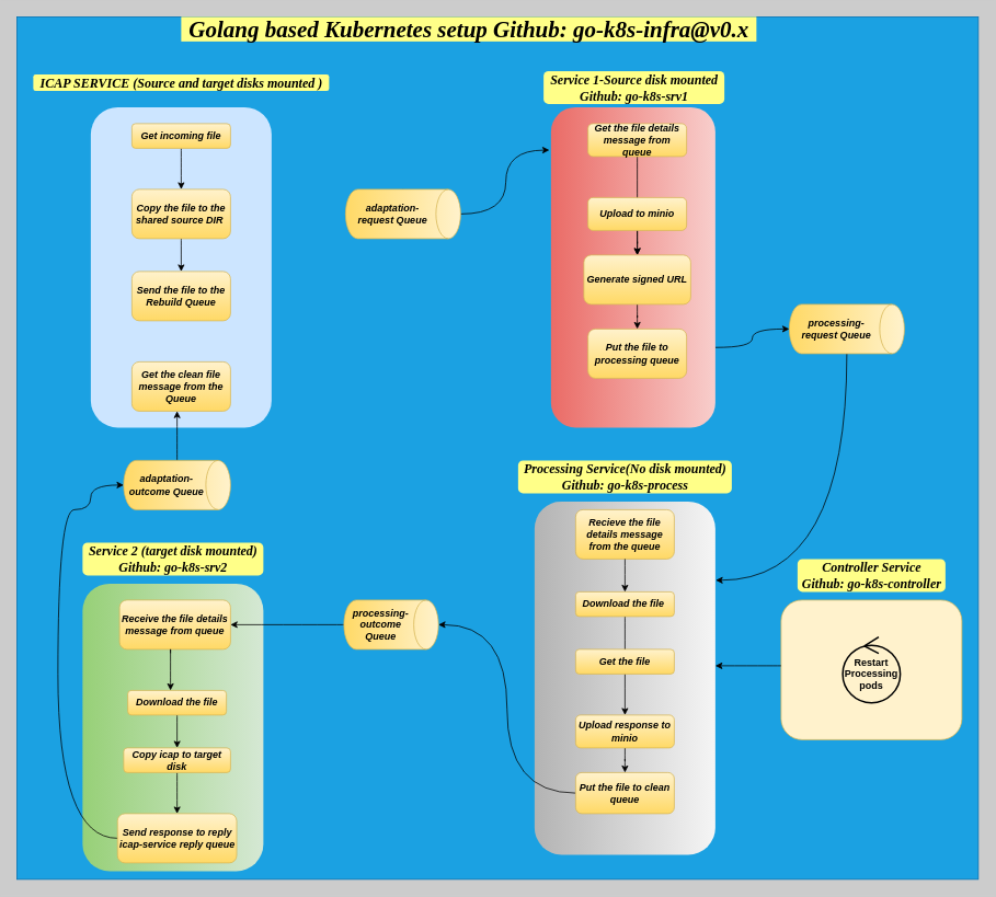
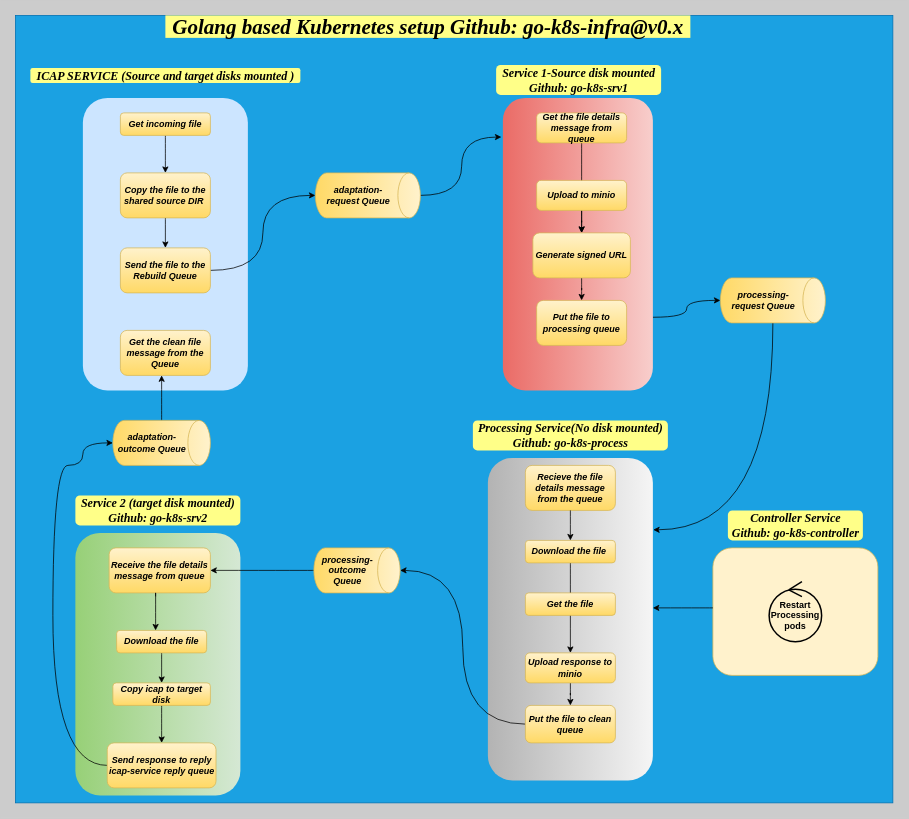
  <mxCell id="0" />
  <mxCell id="1" parent="0" />
  <mxCell id="2" value="" style="whiteSpace=wrap;html=1;direction=south;fillColor=#1ba1e2;rounded=0;strokeColor=#006EAF;fontColor=#ffffff;fontSize=16;fontStyle=1" vertex="1" parent="1"><mxGeometry x="20" y="20" width="1170" height="1050" as="geometry" /></mxCell>
  <mxCell id="3" value="" style="whiteSpace=wrap;html=1;direction=south;fillColor=#fff2cc;rounded=1;strokeColor=#d6b656;" vertex="1" parent="1"><mxGeometry x="950" y="730" width="220" height="170" as="geometry" /></mxCell>
  <mxCell id="4" value="" style="whiteSpace=wrap;html=1;direction=south;fillColor=#cce5ff;rounded=1;strokeColor=none;" parent="1" vertex="1"><mxGeometry x="110" y="130" width="220" height="390" as="geometry" /></mxCell>
  <mxCell id="5" style="edgeStyle=orthogonalEdgeStyle;orthogonalLoop=1;jettySize=auto;html=1;curved=1;" parent="1" source="6" target="8" edge="1"><mxGeometry relative="1" as="geometry" /></mxCell>
  <mxCell id="6" value="Get incoming file" style="whiteSpace=wrap;html=1;fillColor=#fff2cc;strokeColor=#d6b656;gradientColor=#ffd966;labelBackgroundColor=none;fontStyle=3;fontFamily=Helvetica;rounded=1;" parent="1" vertex="1"><mxGeometry x="160" y="150" width="120" height="30" as="geometry" /></mxCell>
  <mxCell id="7" value="" style="edgeStyle=orthogonalEdgeStyle;orthogonalLoop=1;jettySize=auto;html=1;curved=1;" parent="1" source="8" target="10" edge="1"><mxGeometry relative="1" as="geometry" /></mxCell>
  <mxCell id="8" value="Copy the file to the shared source DIR&amp;nbsp;" style="whiteSpace=wrap;html=1;gradientColor=#ffd966;fillColor=#fff2cc;strokeColor=#d6b656;fontStyle=3;rounded=1;" parent="1" vertex="1"><mxGeometry x="160" y="230" width="120" height="60" as="geometry" /></mxCell>
+ <mxCell id="9" style="edgeStyle=orthogonalEdgeStyle;orthogonalLoop=1;jettySize=auto;html=1;entryX=0.5;entryY=1;entryDx=0;entryDy=0;entryPerimeter=0;curved=1;" parent="1" source="10" target="22" edge="1"><mxGeometry relative="1" as="geometry" /></mxCell>
  <mxCell id="10" value="Send the file to the Rebuild Queue" style="whiteSpace=wrap;html=1;gradientColor=#ffd966;fillColor=#fff2cc;strokeColor=#d6b656;fontStyle=3;rounded=1;" parent="1" vertex="1"><mxGeometry x="160" y="330" width="120" height="60" as="geometry" /></mxCell>
  <mxCell id="11" value="Get the clean file message from the Queue" style="whiteSpace=wrap;html=1;gradientColor=#ffd966;fillColor=#fff2cc;strokeColor=#d6b656;fontStyle=3;rounded=1;" parent="1" vertex="1"><mxGeometry x="160" y="440" width="120" height="60" as="geometry" /></mxCell>
  <mxCell id="12" value="" style="endArrow=classic;html=1;curved=1;" parent="1" edge="1"><mxGeometry width="50" height="50" relative="1" as="geometry"><mxPoint x="440" y="290" as="sourcePoint" /><mxPoint x="490" y="240" as="targetPoint" /></mxGeometry></mxCell>
  <mxCell id="13" value="" style="endArrow=classic;html=1;curved=1;" parent="1" edge="1"><mxGeometry width="50" height="50" relative="1" as="geometry"><mxPoint x="440" y="290" as="sourcePoint" /><mxPoint x="490" y="240" as="targetPoint" /></mxGeometry></mxCell>
  <mxCell id="14" value="" style="endArrow=classic;html=1;curved=1;" parent="1" edge="1"><mxGeometry width="50" height="50" relative="1" as="geometry"><mxPoint x="440" y="290" as="sourcePoint" /><mxPoint x="490" y="240" as="targetPoint" /></mxGeometry></mxCell>
  <mxCell id="15" value="" style="endArrow=classic;html=1;curved=1;" parent="1" edge="1"><mxGeometry width="50" height="50" relative="1" as="geometry"><mxPoint x="440" y="290" as="sourcePoint" /><mxPoint x="490" y="240" as="targetPoint" /></mxGeometry></mxCell>
  <mxCell id="16" value="" style="endArrow=classic;html=1;curved=1;" parent="1" edge="1"><mxGeometry width="50" height="50" relative="1" as="geometry"><mxPoint x="440" y="290" as="sourcePoint" /><mxPoint x="490" y="240" as="targetPoint" /></mxGeometry></mxCell>
  <mxCell id="17" value="" style="endArrow=classic;html=1;curved=1;" parent="1" edge="1"><mxGeometry width="50" height="50" relative="1" as="geometry"><mxPoint x="440" y="290" as="sourcePoint" /><mxPoint x="490" y="240" as="targetPoint" /></mxGeometry></mxCell>
  <mxCell id="18" value="" style="endArrow=classic;html=1;curved=1;" parent="1" edge="1"><mxGeometry width="50" height="50" relative="1" as="geometry"><mxPoint x="440" y="290" as="sourcePoint" /><mxPoint x="490" y="240" as="targetPoint" /></mxGeometry></mxCell>
  <mxCell id="19" value="" style="endArrow=classic;html=1;curved=1;" parent="1" edge="1"><mxGeometry width="50" height="50" relative="1" as="geometry"><mxPoint x="440" y="290" as="sourcePoint" /><mxPoint x="490" y="240" as="targetPoint" /></mxGeometry></mxCell>
  <mxCell id="20" value="" style="endArrow=classic;html=1;curved=1;" parent="1" source="22" edge="1"><mxGeometry width="50" height="50" relative="1" as="geometry"><mxPoint x="440" y="290" as="sourcePoint" /><mxPoint x="490" y="240" as="targetPoint" /></mxGeometry></mxCell>
  <mxCell id="21" style="edgeStyle=orthogonalEdgeStyle;orthogonalLoop=1;jettySize=auto;html=1;entryX=0.134;entryY=1.01;entryDx=0;entryDy=0;entryPerimeter=0;curved=1;" parent="1" source="22" target="25" edge="1"><mxGeometry relative="1" as="geometry" /></mxCell>
  <mxCell id="22" value="adaptation-request Queue" style="shape=cylinder3;whiteSpace=wrap;html=1;boundedLbl=1;backgroundOutline=1;size=15;direction=south;gradientColor=#ffd966;fillColor=#fff2cc;strokeColor=#d6b656;fontStyle=3;rounded=1;" parent="1" vertex="1"><mxGeometry x="420" y="230" width="140" height="60" as="geometry" /></mxCell>
  <mxCell id="23" value="" style="endArrow=classic;html=1;curved=1;" parent="1" target="22" edge="1"><mxGeometry width="50" height="50" relative="1" as="geometry"><mxPoint x="440" y="290" as="sourcePoint" /><mxPoint x="490" y="240" as="targetPoint" /></mxGeometry></mxCell>
  <mxCell id="24" style="edgeStyle=orthogonalEdgeStyle;curved=1;rounded=0;orthogonalLoop=1;jettySize=auto;html=1;exitX=0.75;exitY=0;exitDx=0;exitDy=0;entryX=0.5;entryY=1;entryDx=0;entryDy=0;entryPerimeter=0;fontSize=16;fontColor=#FFFFFF;" edge="1" parent="1" source="25" target="34"><mxGeometry relative="1" as="geometry" /></mxCell>
  <mxCell id="25" value="" style="whiteSpace=wrap;html=1;direction=south;fillColor=#f8cecc;gradientColor=#ea6b66;rounded=1;strokeColor=none;" parent="1" vertex="1"><mxGeometry y="130" width="200" height="390" as="geometry" x="670" /></mxCell>
  <mxCell id="26" value="" style="edgeStyle=orthogonalEdgeStyle;orthogonalLoop=1;jettySize=auto;html=1;curved=1;" parent="1" source="27" target="31" edge="1"><mxGeometry relative="1" as="geometry" /></mxCell>
  <mxCell id="27" value="Get the file details message from queue" style="whiteSpace=wrap;html=1;gradientColor=#ffd966;fillColor=#fff2cc;strokeColor=#d6b656;fontStyle=3;rounded=1;" parent="1" vertex="1"><mxGeometry x="715" y="150" width="120" height="40" as="geometry" /></mxCell>
  <mxCell id="28" value="" style="edgeStyle=orthogonalEdgeStyle;orthogonalLoop=1;jettySize=auto;html=1;curved=1;" parent="1" source="29" target="31" edge="1"><mxGeometry relative="1" as="geometry" /></mxCell>
  <mxCell id="29" value="Upload to minio" style="whiteSpace=wrap;html=1;gradientColor=#ffd966;fillColor=#fff2cc;strokeColor=#d6b656;fontStyle=3;rounded=1;" parent="1" vertex="1"><mxGeometry x="715" y="240" width="120" height="40" as="geometry" /></mxCell>
  <mxCell id="30" value="" style="edgeStyle=orthogonalEdgeStyle;orthogonalLoop=1;jettySize=auto;html=1;curved=1;" parent="1" source="31" target="32" edge="1"><mxGeometry relative="1" as="geometry" /></mxCell>
  <mxCell id="31" value="Generate signed URL" style="whiteSpace=wrap;html=1;gradientColor=#ffd966;fillColor=#fff2cc;strokeColor=#d6b656;fontStyle=3;rounded=1;" parent="1" vertex="1"><mxGeometry x="710" y="310" width="130" height="60" as="geometry" /></mxCell>
  <mxCell id="32" value="Put the file to processing queue" style="whiteSpace=wrap;html=1;gradientColor=#ffd966;fillColor=#fff2cc;strokeColor=#d6b656;fontStyle=3;rounded=1;" parent="1" vertex="1"><mxGeometry x="715" y="400" width="120" height="60" as="geometry" /></mxCell>
  <mxCell id="33" style="edgeStyle=orthogonalEdgeStyle;curved=1;rounded=0;orthogonalLoop=1;jettySize=auto;html=1;exitX=1;exitY=0.5;exitDx=0;exitDy=0;exitPerimeter=0;entryX=0.223;entryY=-0.002;entryDx=0;entryDy=0;entryPerimeter=0;fontSize=16;fontColor=#FFFFFF;" edge="1" parent="1" source="34" target="37"><mxGeometry relative="1" as="geometry" /></mxCell>
  <mxCell id="34" value="processing-request Queue" style="shape=cylinder3;whiteSpace=wrap;html=1;boundedLbl=1;backgroundOutline=1;size=15;direction=south;gradientColor=#ffd966;fillColor=#fff2cc;strokeColor=#d6b656;fontStyle=3;rounded=1;" parent="1" vertex="1"><mxGeometry x="960" y="370" width="140" height="60" as="geometry" /></mxCell>
  <mxCell id="35" style="edgeStyle=orthogonalEdgeStyle;orthogonalLoop=1;jettySize=auto;html=1;curved=1;" parent="1" source="36" target="11" edge="1"><mxGeometry relative="1" as="geometry"><Array as="points"><mxPoint x="220" y="570" /><mxPoint x="220" y="570" /></Array></mxGeometry></mxCell>
  <mxCell id="36" value="adaptation-outcome Queue" style="shape=cylinder3;whiteSpace=wrap;html=1;boundedLbl=1;backgroundOutline=1;size=15;direction=south;gradientColor=#ffd966;fillColor=#fff2cc;strokeColor=#d6b656;rounded=1;fontStyle=3" parent="1" vertex="1"><mxGeometry x="150" y="560" width="130" height="60" as="geometry" /></mxCell>
  <mxCell id="37" value="" style="whiteSpace=wrap;html=1;direction=south;gradientColor=#b3b3b3;fillColor=#f5f5f5;rounded=1;strokeColor=none;" parent="1" vertex="1"><mxGeometry x="650" y="610" width="220" height="430" as="geometry" /></mxCell>
  <mxCell id="38" value="Recieve the file details message from the queue" style="whiteSpace=wrap;html=1;gradientColor=#ffd966;fillColor=#fff2cc;strokeColor=#d6b656;fontStyle=3;rounded=1;" parent="1" vertex="1"><mxGeometry x="700" y="620" width="120" height="60" as="geometry" /></mxCell>
  <mxCell id="39" value="" style="edgeStyle=orthogonalEdgeStyle;orthogonalLoop=1;jettySize=auto;html=1;curved=1;" parent="1" source="40" target="45" edge="1"><mxGeometry relative="1" as="geometry" /></mxCell>
  <mxCell id="40" value="Download the file&amp;nbsp;" style="whiteSpace=wrap;html=1;gradientColor=#ffd966;fillColor=#fff2cc;strokeColor=#d6b656;fontStyle=3;rounded=1;" parent="1" vertex="1"><mxGeometry x="700" y="720" width="120" height="30" as="geometry" /></mxCell>
  <mxCell id="41" value="Get the file" style="whiteSpace=wrap;html=1;gradientColor=#ffd966;fillColor=#fff2cc;strokeColor=#d6b656;fontStyle=3;rounded=1;" parent="1" vertex="1"><mxGeometry x="700" y="790" width="120" height="30" as="geometry" /></mxCell>
  <mxCell id="42" style="edgeStyle=orthogonalEdgeStyle;orthogonalLoop=1;jettySize=auto;html=1;entryX=0.5;entryY=0;entryDx=0;entryDy=0;entryPerimeter=0;curved=1;" parent="1" source="43" target="56" edge="1"><mxGeometry relative="1" as="geometry" /></mxCell>
  <mxCell id="43" value="Put the file to clean queue" style="whiteSpace=wrap;html=1;gradientColor=#ffd966;fillColor=#fff2cc;strokeColor=#d6b656;fontStyle=3;labelBorderColor=none;rounded=1;" parent="1" vertex="1"><mxGeometry x="700" y="940" width="120" height="50" as="geometry" /></mxCell>
  <mxCell id="44" value="" style="edgeStyle=orthogonalEdgeStyle;orthogonalLoop=1;jettySize=auto;html=1;curved=1;" parent="1" source="45" target="43" edge="1"><mxGeometry relative="1" as="geometry" /></mxCell>
  <mxCell id="45" value="Upload response to minio" style="whiteSpace=wrap;html=1;gradientColor=#ffd966;fillColor=#fff2cc;strokeColor=#d6b656;fontStyle=3;rounded=1;" parent="1" vertex="1"><mxGeometry x="700" y="870" width="120" height="40" as="geometry" /></mxCell>
  <mxCell id="46" style="edgeStyle=orthogonalEdgeStyle;orthogonalLoop=1;jettySize=auto;html=1;exitX=1;exitY=0.5;exitDx=0;exitDy=0;curved=1;" parent="1" source="37" target="37" edge="1"><mxGeometry relative="1" as="geometry" /></mxCell>
  <mxCell id="47" value="" style="whiteSpace=wrap;html=1;direction=south;gradientColor=#97d077;fillColor=#d5e8d4;rounded=1;strokeColor=none;" parent="1" vertex="1"><mxGeometry x="100" y="710" width="220" height="350" as="geometry" /></mxCell>
  <mxCell id="48" value="Receive the file details message from queue" style="whiteSpace=wrap;html=1;gradientColor=#ffd966;fillColor=#fff2cc;strokeColor=#d6b656;fontStyle=3;rounded=1;" parent="1" vertex="1"><mxGeometry x="145" y="730" width="135" height="60" as="geometry" /></mxCell>
  <mxCell id="49" value="" style="edgeStyle=orthogonalEdgeStyle;orthogonalLoop=1;jettySize=auto;html=1;curved=1;" parent="1" source="50" target="52" edge="1"><mxGeometry relative="1" as="geometry" /></mxCell>
  <mxCell id="50" value="Download the file" style="whiteSpace=wrap;html=1;gradientColor=#ffd966;fillColor=#fff2cc;strokeColor=#d6b656;fontStyle=3;rounded=1;" parent="1" vertex="1"><mxGeometry x="155" y="840" width="120" height="30" as="geometry" /></mxCell>
  <mxCell id="51" value="" style="edgeStyle=orthogonalEdgeStyle;orthogonalLoop=1;jettySize=auto;html=1;curved=1;" parent="1" source="52" target="54" edge="1"><mxGeometry relative="1" as="geometry" /></mxCell>
  <mxCell id="52" value="Copy icap to target disk" style="whiteSpace=wrap;html=1;gradientColor=#ffd966;fillColor=#fff2cc;strokeColor=#d6b656;fontStyle=3;rounded=1;" parent="1" vertex="1"><mxGeometry x="150" y="910" width="130" height="30" as="geometry" /></mxCell>
  <mxCell id="53" style="edgeStyle=orthogonalEdgeStyle;orthogonalLoop=1;jettySize=auto;html=1;curved=1;entryX=0.5;entryY=1;entryDx=0;entryDy=0;entryPerimeter=0;" parent="1" source="54" edge="1" target="36"><mxGeometry relative="1" as="geometry"><mxPoint x="150" y="620" as="targetPoint" /><Array as="points"><mxPoint x="70" y="1020" /><mxPoint x="70" y="620" /><mxPoint x="110" y="620" /><mxPoint x="110" y="590" /></Array></mxGeometry></mxCell>
  <mxCell id="54" value="Send response to reply icap-service reply queue" style="whiteSpace=wrap;html=1;gradientColor=#ffd966;fillColor=#fff2cc;strokeColor=#d6b656;fontStyle=3;rounded=1;" parent="1" vertex="1"><mxGeometry x="142.5" y="990" width="145" height="60" as="geometry" /></mxCell>
  <mxCell id="55" style="edgeStyle=orthogonalEdgeStyle;orthogonalLoop=1;jettySize=auto;html=1;curved=1;" parent="1" source="56" target="48" edge="1"><mxGeometry relative="1" as="geometry" /></mxCell>
  <mxCell id="56" value="processing-outcome Queue" style="shape=cylinder3;whiteSpace=wrap;html=1;boundedLbl=1;backgroundOutline=1;size=15;direction=south;gradientColor=#ffd966;fillColor=#fff2cc;strokeColor=#d6b656;fontStyle=3;rounded=1;" parent="1" vertex="1"><mxGeometry x="418" y="730" width="115" height="60" as="geometry" /></mxCell>
  <mxCell id="57" value="" style="endArrow=classic;html=1;exitX=0.459;exitY=1.083;exitDx=0;exitDy=0;exitPerimeter=0;entryX=0.433;entryY=0;entryDx=0;entryDy=0;entryPerimeter=0;curved=1;" parent="1" source="48" target="50" edge="1"><mxGeometry width="50" height="50" relative="1" as="geometry"><mxPoint x="190" y="840" as="sourcePoint" /><mxPoint x="240" y="790" as="targetPoint" /><Array as="points"><mxPoint x="207" y="780" /><mxPoint x="207" y="830" /></Array></mxGeometry></mxCell>
  <mxCell id="58" value="" style="endArrow=classic;html=1;entryX=0.5;entryY=0;entryDx=0;entryDy=0;curved=1;" parent="1" target="40" edge="1"><mxGeometry width="50" height="50" relative="1" as="geometry"><mxPoint x="760" y="680" as="sourcePoint" /><mxPoint x="790" y="680" as="targetPoint" /></mxGeometry></mxCell>
  <mxCell id="59" value="ICAP SERVICE (Source and target disks mounted )" style="text;html=1;align=center;verticalAlign=middle;resizable=0;points=[];autosize=1;gradientColor=none;fillColor=#ffff88;fontFamily=Times New Roman;fontSize=16;fontStyle=3;rounded=1;" parent="1" vertex="1"><mxGeometry x="40" y="90" width="360" height="20" as="geometry" /></mxCell>
  <mxCell id="60" value="Service 1-Source disk mounted&lt;br&gt;Github: go-k8s-srv1" style="text;html=1;align=center;verticalAlign=middle;resizable=0;points=[];autosize=1;fontSize=16;fontFamily=Times New Roman;fontStyle=3;rounded=1;fillColor=#ffff88;" parent="1" vertex="1"><mxGeometry x="661" y="86" width="220" height="40" as="geometry" /></mxCell>
  <mxCell id="61" value="Processing Service(No disk mounted)&lt;br&gt;Github: go-k8s-process" style="text;html=1;align=center;verticalAlign=middle;resizable=0;points=[];autosize=1;fontSize=16;fontFamily=Times New Roman;gradientColor=none;fillColor=#ffff88;fontStyle=3;rounded=1;" parent="1" vertex="1"><mxGeometry x="630" y="560" width="260" height="40" as="geometry" /></mxCell>
  <mxCell id="62" value="Service 2 (target disk mounted)&lt;br&gt;Github: go-k8s-srv2" style="text;html=1;align=center;verticalAlign=middle;resizable=0;points=[];autosize=1;fontSize=16;fontFamily=Times New Roman;fontStyle=3;gradientColor=none;fillColor=#ffff88;rounded=1;" parent="1" vertex="1"><mxGeometry x="100" y="660" width="220" height="40" as="geometry" /></mxCell>
  <mxCell id="63" value="&lt;b&gt;Restart&lt;br&gt;Processing&lt;br&gt;pods&lt;/b&gt;" style="ellipse;shape=umlControl;whiteSpace=wrap;html=1;fillColor=none;strokeWidth=2;perimeterSpacing=0;" vertex="1" parent="1"><mxGeometry x="1025" y="775" width="70" height="80" as="geometry" /></mxCell>
  <mxCell id="64" value="Controller Service&lt;br&gt;Github: go-k8s-controller" style="text;html=1;align=center;verticalAlign=middle;resizable=0;points=[];autosize=1;fontSize=16;fontFamily=Times New Roman;gradientColor=none;fillColor=#ffff88;fontStyle=3;rounded=1;" vertex="1" parent="1"><mxGeometry x="970" y="680" width="180" height="40" as="geometry" /></mxCell>
  <mxCell id="65" style="edgeStyle=orthogonalEdgeStyle;orthogonalLoop=1;jettySize=auto;html=1;curved=1;" edge="1" parent="1"><mxGeometry relative="1" as="geometry"><mxPoint x="950" y="810" as="sourcePoint" /><mxPoint x="870" y="810" as="targetPoint" /></mxGeometry></mxCell>
  <mxCell id="66" value="&lt;font style=&quot;font-size: 28px&quot;&gt;Golang based Kubernetes setup Github: go-k8s-infra@v0.x&lt;/font&gt;" style="text;html=1;align=center;verticalAlign=middle;resizable=0;points=[];autosize=1;fontSize=16;fontFamily=Times New Roman;fontStyle=3;rounded=1;fillColor=#ffff88;arcSize=0;" vertex="1" parent="1"><mxGeometry x="220" y="20" width="700" height="30" as="geometry" /></mxCell>
